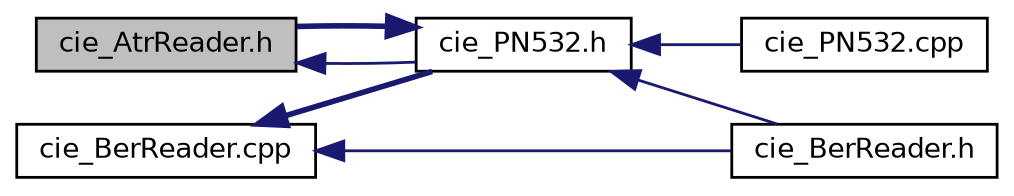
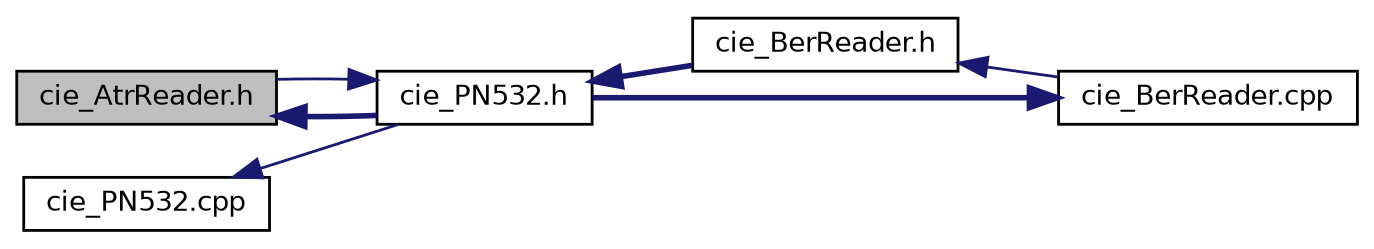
  digraph {
    rankdir=LR
    node [color=black fillcolor=white fontname=Helvetica fontsize=10 shape=record style=filled]
    edge [color=midnightblue dir=back fontname=Helvetica fontsize=10 labelfontname=Helvetica labelfontsize=10 style=bold]
    n1 [fillcolor=grey75 fontcolor=black height=0.2 label="cie_AtrReader.h" width=0.4]
    n2 [height=0.2 label="cie_PN532.h" width=0.4]
    n3 [height=0.2 label="cie_BerReader.h" width=0.4]
    n4 [height=0.2 label="cie_PN532.cpp" width=0.4]
    n5 [height=0.2 label="cie_BerReader.cpp" width=0.4]
-   n1 -> n2 [style=solid]
-   n2 -> n1
-   n2 -> n3 [style=solid]
-   n2 -> n4 [style=solid]
-   n5 -> n3 [style=solid]
+   n1 -> n2
+   n2 -> n1 [style=solid]
+   n2 -> n3
+   n4 -> n2 [style=solid]
+   n3 -> n5 [style=solid]
    n5 -> n2
  }
